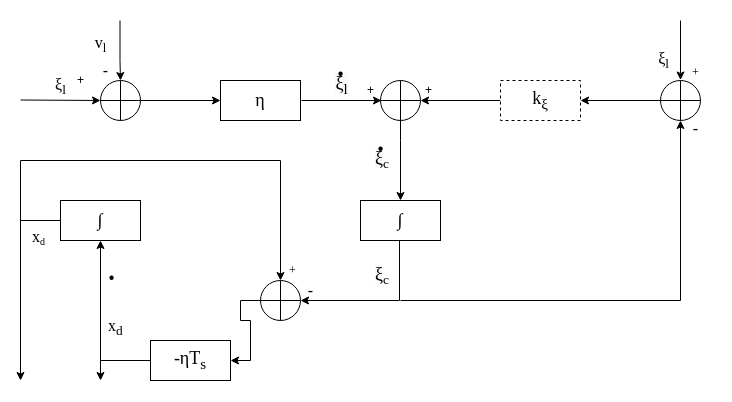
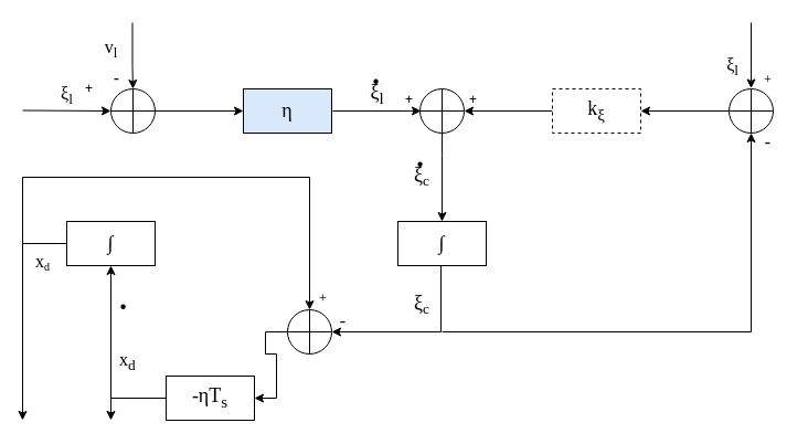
  <mxCell id="0" />
  <mxCell id="1" parent="0" />
  <mxCell id="2" value="&lt;span style=&quot;color: rgb(0 , 0 , 0) ; font-family: &amp;#34;times new roman&amp;#34; ; font-size: 18px ; font-style: normal ; font-weight: 400 ; letter-spacing: normal ; text-align: center ; text-indent: 0px ; text-transform: none ; word-spacing: 0px ; background-color: rgb(248 , 249 , 250) ; display: inline ; float: none&quot;&gt;ξ&lt;sub&gt;l&lt;/sub&gt;&lt;/span&gt;" style="edgeStyle=orthogonalEdgeStyle;rounded=0;orthogonalLoop=1;jettySize=auto;html=1;exitX=1;exitY=0.5;exitDx=0;exitDy=0;entryX=0;entryY=0.5;entryDx=0;entryDy=0;fontSize=16;fontColor=#000000;endSize=6;strokeColor=#000000;labelPosition=center;verticalLabelPosition=top;align=center;verticalAlign=bottom;" edge="1" parent="1"><mxGeometry relative="1" as="geometry"><mxPoint x="301" y="100" as="sourcePoint" /><mxPoint x="381" y="100" as="targetPoint" /></mxGeometry></mxCell>
- <mxCell id="3" value="&lt;font color=&quot;#000000&quot; face=&quot;Times New Roman&quot;&gt;&lt;span style=&quot;font-size: 18px&quot;&gt;η&lt;/span&gt;&lt;/font&gt;" style="rounded=0;whiteSpace=wrap;html=1;fontFamily=Computer Modern;fontColor=#0000FF;" parent="1" vertex="1"><mxGeometry x="220" y="80" width="80" height="40" as="geometry" /></mxCell>
+ <mxCell id="3" value="&lt;font color=&quot;#000000&quot; face=&quot;Times New Roman&quot;&gt;&lt;span style=&quot;font-size: 18px&quot;&gt;η&lt;/span&gt;&lt;/font&gt;" style="rounded=0;whiteSpace=wrap;html=1;fontFamily=Computer Modern;fontColor=#0000FF;fillColor=#dae8fc;" parent="1" vertex="1"><mxGeometry x="220" y="80" width="80" height="40" as="geometry" /></mxCell>
  <mxCell id="4" value="&lt;span style=&quot;font-size: 16px&quot;&gt;ξ&lt;sub&gt;l&lt;/sub&gt;&lt;/span&gt;" style="endArrow=classic;html=1;labelPosition=center;verticalLabelPosition=top;align=center;verticalAlign=bottom;fontFamily=Computer Modern;entryX=0;entryY=0.5;entryDx=0;entryDy=0;" parent="1" edge="1" target="6"><mxGeometry width="50" height="50" relative="1" as="geometry"><mxPoint x="20" y="99.5" as="sourcePoint" /><mxPoint x="100" y="99.5" as="targetPoint" /></mxGeometry></mxCell>
  <mxCell id="5" style="edgeStyle=orthogonalEdgeStyle;rounded=0;orthogonalLoop=1;jettySize=auto;html=1;exitX=1;exitY=0.5;exitDx=0;exitDy=0;entryX=0;entryY=0.5;entryDx=0;entryDy=0;fontSize=16;fontColor=#000000;endSize=6;strokeColor=#000000;" edge="1" parent="1" source="6" target="3"><mxGeometry relative="1" as="geometry" /></mxCell>
  <mxCell id="6" value="" style="shape=orEllipse;perimeter=ellipsePerimeter;whiteSpace=wrap;html=1;backgroundOutline=1;fontSize=12;fontColor=#000000;" vertex="1" parent="1"><mxGeometry x="100" y="80" width="40" height="40" as="geometry" /></mxCell>
  <mxCell id="7" value="&lt;span style=&quot;font-size: 16px&quot;&gt;v&lt;/span&gt;&lt;span style=&quot;font-size: 15px&quot;&gt;&lt;sub&gt;l&lt;/sub&gt;&lt;/span&gt;" style="endArrow=classic;html=1;fontFamily=Computer Modern;fontSize=18;labelPosition=center;verticalLabelPosition=top;align=center;verticalAlign=bottom;rounded=0;entryX=0.5;entryY=0;entryDx=0;entryDy=0;" edge="1" parent="1" target="6"><mxGeometry x="0.273" y="-20" width="50" height="50" relative="1" as="geometry"><mxPoint x="119.5" y="20" as="sourcePoint" /><mxPoint x="119.5" y="80" as="targetPoint" /><Array as="points"><mxPoint x="119.5" y="60" /></Array><mxPoint as="offset" /></mxGeometry></mxCell>
  <mxCell id="8" value="+" style="text;html=1;align=center;verticalAlign=middle;resizable=0;points=[];autosize=1;strokeColor=none;fillColor=none;fontSize=12;fontColor=#000000;" vertex="1" parent="1"><mxGeometry x="70" y="70" width="20" height="20" as="geometry" /></mxCell>
  <mxCell id="9" value="&lt;font style=&quot;font-size: 16px&quot;&gt;-&lt;/font&gt;" style="text;html=1;align=center;verticalAlign=middle;resizable=0;points=[];autosize=1;strokeColor=none;fillColor=none;fontSize=12;fontColor=#000000;" vertex="1" parent="1"><mxGeometry x="95" y="60" width="20" height="20" as="geometry" /></mxCell>
  <mxCell id="10" value="&lt;span style=&quot;color: rgb(0 , 0 , 0) ; font-family: &amp;#34;times new roman&amp;#34; ; font-size: 18px ; font-style: normal ; font-weight: 400 ; letter-spacing: normal ; text-align: center ; text-indent: 0px ; text-transform: none ; word-spacing: 0px ; background-color: rgb(248 , 249 , 250) ; display: inline ; float: none&quot;&gt;ξ&lt;/span&gt;&lt;sub style=&quot;color: rgb(0 , 0 , 0) ; font-family: &amp;#34;times new roman&amp;#34; ; font-style: normal ; font-weight: 400 ; letter-spacing: normal ; text-align: center ; text-indent: 0px ; text-transform: none ; word-spacing: 0px&quot;&gt;c&lt;/sub&gt;" style="edgeStyle=orthogonalEdgeStyle;rounded=0;orthogonalLoop=1;jettySize=auto;html=1;exitX=0.5;exitY=1;exitDx=0;exitDy=0;entryX=0.5;entryY=0;entryDx=0;entryDy=0;fontSize=16;fontColor=#000000;endSize=6;strokeColor=#000000;labelPosition=left;verticalLabelPosition=middle;align=right;verticalAlign=middle;" edge="1" parent="1"><mxGeometry y="-10" relative="1" as="geometry"><mxPoint x="400" y="120" as="sourcePoint" /><mxPoint x="400" y="200" as="targetPoint" /><Array as="points"><mxPoint x="400" y="140" /><mxPoint x="400" y="140" /></Array><mxPoint as="offset" /></mxGeometry></mxCell>
  <mxCell id="11" value="" style="shape=orEllipse;perimeter=ellipsePerimeter;whiteSpace=wrap;html=1;backgroundOutline=1;fontSize=16;fontColor=#000000;" vertex="1" parent="1"><mxGeometry x="380" y="80" width="40" height="40" as="geometry" /></mxCell>
  <mxCell id="12" style="edgeStyle=orthogonalEdgeStyle;rounded=0;orthogonalLoop=1;jettySize=auto;html=1;exitX=0;exitY=0.5;exitDx=0;exitDy=0;entryX=1;entryY=0.5;entryDx=0;entryDy=0;fontSize=16;fontColor=#000000;endSize=6;strokeColor=#000000;" edge="1" parent="1" source="13" target="11"><mxGeometry relative="1" as="geometry" /></mxCell>
  <mxCell id="13" value="&lt;font color=&quot;#000000&quot; face=&quot;Times New Roman&quot;&gt;&lt;span style=&quot;font-size: 18px&quot;&gt;k&lt;/span&gt;&lt;span style=&quot;font-size: 18px&quot;&gt;&lt;sub&gt;ξ&lt;/sub&gt;&lt;/span&gt;&lt;/font&gt;" style="rounded=0;whiteSpace=wrap;html=1;fontFamily=Computer Modern;fontColor=#0000FF;dashed=1;" vertex="1" parent="1"><mxGeometry x="500" y="80" width="80" height="40" as="geometry" /></mxCell>
  <mxCell id="14" value="+" style="text;html=1;align=center;verticalAlign=middle;resizable=0;points=[];autosize=1;strokeColor=none;fillColor=none;fontSize=12;fontColor=#000000;" vertex="1" parent="1"><mxGeometry x="360" y="80" width="20" height="20" as="geometry" /></mxCell>
  <mxCell id="15" value="+" style="text;html=1;align=center;verticalAlign=middle;resizable=0;points=[];autosize=1;strokeColor=none;fillColor=none;fontSize=12;fontColor=#000000;" vertex="1" parent="1"><mxGeometry x="418" y="80" width="20" height="20" as="geometry" /></mxCell>
  <mxCell id="16" value="•" style="text;html=1;align=center;verticalAlign=middle;resizable=0;points=[];autosize=1;strokeColor=none;fillColor=none;fontSize=16;fontColor=#000000;" vertex="1" parent="1"><mxGeometry x="330" y="63" width="20" height="20" as="geometry" /></mxCell>
  <mxCell id="17" value="&lt;font color=&quot;#000000&quot; face=&quot;Verdana&quot;&gt;&lt;span style=&quot;font-size: 18px&quot;&gt;∫&lt;/span&gt;&lt;/font&gt;" style="rounded=0;whiteSpace=wrap;html=1;fontFamily=Computer Modern;fontColor=#0000FF;" vertex="1" parent="1"><mxGeometry x="360" y="200" width="80" height="40" as="geometry" /></mxCell>
  <mxCell id="18" value="•" style="text;html=1;align=center;verticalAlign=middle;resizable=0;points=[];autosize=1;strokeColor=none;fillColor=none;fontSize=16;fontColor=#000000;" vertex="1" parent="1"><mxGeometry x="370" y="138" width="20" height="20" as="geometry" /></mxCell>
  <mxCell id="19" value="&lt;span style=&quot;color: rgb(0 , 0 , 0) ; font-family: &amp;#34;times new roman&amp;#34; ; font-size: 18px ; font-style: normal ; font-weight: 400 ; letter-spacing: normal ; text-align: center ; text-indent: 0px ; text-transform: none ; word-spacing: 0px ; background-color: rgb(248 , 249 , 250) ; display: inline ; float: none&quot;&gt;ξ&lt;/span&gt;&lt;sub style=&quot;color: rgb(0 , 0 , 0) ; font-family: &amp;#34;times new roman&amp;#34; ; font-style: normal ; font-weight: 400 ; letter-spacing: normal ; text-align: center ; text-indent: 0px ; text-transform: none ; word-spacing: 0px&quot;&gt;c&lt;/sub&gt;" style="edgeStyle=orthogonalEdgeStyle;rounded=0;orthogonalLoop=1;jettySize=auto;html=1;exitX=0.5;exitY=1;exitDx=0;exitDy=0;entryX=1;entryY=0.5;entryDx=0;entryDy=0;fontSize=16;fontColor=#000000;endSize=6;strokeColor=#000000;labelPosition=left;verticalLabelPosition=top;align=right;verticalAlign=bottom;" edge="1" parent="1" target="20"><mxGeometry x="-0.371" y="-9" relative="1" as="geometry"><mxPoint x="399" y="240" as="sourcePoint" /><mxPoint x="399" y="320" as="targetPoint" /><Array as="points"><mxPoint x="399" y="300" /></Array><mxPoint as="offset" /></mxGeometry></mxCell>
  <mxCell id="20" value="" style="shape=orEllipse;perimeter=ellipsePerimeter;whiteSpace=wrap;html=1;backgroundOutline=1;fontFamily=Verdana;fontSize=16;fontColor=#000000;" vertex="1" parent="1"><mxGeometry x="260" y="280" width="40" height="40" as="geometry" /></mxCell>
  <mxCell id="21" value="" style="shape=orEllipse;perimeter=ellipsePerimeter;whiteSpace=wrap;html=1;backgroundOutline=1;fontFamily=Verdana;fontSize=16;fontColor=#000000;" vertex="1" parent="1"><mxGeometry x="660" y="80" width="40" height="40" as="geometry" /></mxCell>
  <mxCell id="22" value="" style="endArrow=classic;html=1;rounded=0;fontFamily=Verdana;fontSize=16;fontColor=#000000;endSize=6;strokeColor=#000000;strokeWidth=1;entryX=1;entryY=0.5;entryDx=0;entryDy=0;" edge="1" parent="1" target="13"><mxGeometry width="50" height="50" relative="1" as="geometry"><mxPoint x="660" y="100" as="sourcePoint" /><mxPoint x="710" y="50" as="targetPoint" /></mxGeometry></mxCell>
  <mxCell id="23" value="&lt;span style=&quot;font-size: 16px&quot;&gt;ξ&lt;sub&gt;l&lt;/sub&gt;&lt;/span&gt;" style="endArrow=classic;html=1;labelPosition=left;verticalLabelPosition=middle;align=right;verticalAlign=middle;fontFamily=Computer Modern;entryX=0;entryY=0.5;entryDx=0;entryDy=0;" edge="1" parent="1"><mxGeometry x="0.344" y="-10" width="50" height="50" relative="1" as="geometry"><mxPoint x="680" y="20" as="sourcePoint" /><mxPoint x="680" y="79.5" as="targetPoint" /><mxPoint as="offset" /></mxGeometry></mxCell>
  <mxCell id="24" value="&lt;font style=&quot;font-size: 12px&quot;&gt;+&lt;/font&gt;" style="text;html=1;align=center;verticalAlign=middle;resizable=0;points=[];autosize=1;strokeColor=none;fillColor=none;fontSize=16;fontFamily=Verdana;fontColor=#000000;" vertex="1" parent="1"><mxGeometry x="680" y="55" width="30" height="30" as="geometry" /></mxCell>
  <mxCell id="25" value="" style="endArrow=classic;html=1;rounded=0;fontFamily=Verdana;fontSize=12;fontColor=#000000;endSize=6;strokeColor=#000000;strokeWidth=1;entryX=0.5;entryY=1;entryDx=0;entryDy=0;" edge="1" parent="1" target="21"><mxGeometry width="50" height="50" relative="1" as="geometry"><mxPoint x="400" y="300" as="sourcePoint" /><mxPoint x="450" y="250" as="targetPoint" /><Array as="points"><mxPoint x="680" y="300" /></Array></mxGeometry></mxCell>
  <mxCell id="26" value="&lt;font style=&quot;font-size: 16px&quot;&gt;-&lt;/font&gt;" style="text;html=1;align=center;verticalAlign=middle;resizable=0;points=[];autosize=1;strokeColor=none;fillColor=none;fontSize=12;fontFamily=Verdana;fontColor=#000000;" vertex="1" parent="1"><mxGeometry x="685" y="118" width="20" height="20" as="geometry" /></mxCell>
  <mxCell id="27" value="&lt;span style=&quot;color: rgb(0 , 0 , 0) ; font-family: &amp;#34;computer modern&amp;#34; ; font-size: 16px ; font-style: normal ; font-weight: 400 ; letter-spacing: normal ; text-align: center ; text-indent: 0px ; text-transform: none ; word-spacing: 0px ; background-color: rgb(255 , 255 , 255) ; display: inline ; float: none&quot;&gt;x&lt;/span&gt;&lt;sub style=&quot;color: rgb(0 , 0 , 0) ; font-family: &amp;#34;computer modern&amp;#34; ; font-style: normal ; font-weight: 400 ; letter-spacing: normal ; text-align: center ; text-indent: 0px ; text-transform: none ; word-spacing: 0px ; background-color: rgb(255 , 255 , 255)&quot;&gt;d&lt;/sub&gt;" style="edgeStyle=orthogonalEdgeStyle;rounded=0;orthogonalLoop=1;jettySize=auto;html=1;exitX=0;exitY=0.5;exitDx=0;exitDy=0;fontFamily=Verdana;fontSize=12;fontColor=#000000;startArrow=none;startFill=0;endArrow=classic;endFill=1;endSize=6;strokeColor=#000000;strokeWidth=1;labelPosition=right;verticalLabelPosition=top;align=left;verticalAlign=bottom;" edge="1" parent="1" source="28"><mxGeometry x="-0.3" y="10" relative="1" as="geometry"><mxPoint x="20" y="380" as="targetPoint" /><Array as="points"><mxPoint x="20" y="220" /></Array><mxPoint as="offset" /></mxGeometry></mxCell>
  <mxCell id="28" value="&lt;font color=&quot;#000000&quot; face=&quot;Verdana&quot;&gt;&lt;span style=&quot;font-size: 18px&quot;&gt;∫&lt;/span&gt;&lt;/font&gt;" style="rounded=0;whiteSpace=wrap;html=1;fontFamily=Computer Modern;fontColor=#0000FF;" vertex="1" parent="1"><mxGeometry x="60" y="200" width="80" height="40" as="geometry" /></mxCell>
  <mxCell id="29" style="edgeStyle=orthogonalEdgeStyle;rounded=0;orthogonalLoop=1;jettySize=auto;html=1;exitX=1;exitY=0.5;exitDx=0;exitDy=0;entryX=0;entryY=0.5;entryDx=0;entryDy=0;fontFamily=Verdana;fontSize=16;fontColor=#000000;endArrow=none;endFill=0;endSize=6;strokeColor=#000000;strokeWidth=1;startArrow=classic;startFill=1;" edge="1" parent="1" source="32" target="20"><mxGeometry relative="1" as="geometry" /></mxCell>
  <mxCell id="30" style="edgeStyle=orthogonalEdgeStyle;rounded=0;orthogonalLoop=1;jettySize=auto;html=1;exitX=0;exitY=0.5;exitDx=0;exitDy=0;entryX=0.5;entryY=1;entryDx=0;entryDy=0;fontFamily=Verdana;fontSize=16;fontColor=#000000;startArrow=none;startFill=0;endArrow=classic;endFill=1;endSize=6;strokeColor=#000000;strokeWidth=1;" edge="1" parent="1" source="32" target="28"><mxGeometry relative="1" as="geometry" /></mxCell>
  <mxCell id="31" value="&lt;span style=&quot;font-family: &amp;#34;computer modern&amp;#34;&quot;&gt;x&lt;/span&gt;&lt;sub style=&quot;font-family: &amp;#34;computer modern&amp;#34;&quot;&gt;d&lt;/sub&gt;" style="edgeLabel;html=1;align=left;verticalAlign=bottom;resizable=0;points=[];fontSize=16;fontFamily=Verdana;fontColor=#000000;labelPosition=right;verticalLabelPosition=top;spacing=3;" vertex="1" connectable="0" parent="30"><mxGeometry x="-0.18" relative="1" as="geometry"><mxPoint x="5" y="1" as="offset" /></mxGeometry></mxCell>
  <mxCell id="32" value="&lt;font color=&quot;#000000&quot; face=&quot;Times New Roman&quot;&gt;&lt;span style=&quot;font-size: 18px&quot;&gt;-ηT&lt;sub&gt;s&lt;/sub&gt;&lt;/span&gt;&lt;/font&gt;" style="rounded=0;whiteSpace=wrap;html=1;fontFamily=Computer Modern;fontColor=#0000FF;" vertex="1" parent="1"><mxGeometry x="150" y="340" width="80" height="40" as="geometry" /></mxCell>
  <mxCell id="33" value="-" style="text;html=1;align=center;verticalAlign=middle;resizable=0;points=[];autosize=1;strokeColor=none;fillColor=none;fontSize=16;fontFamily=Verdana;fontColor=#000000;" vertex="1" parent="1"><mxGeometry x="300" y="280" width="20" height="20" as="geometry" /></mxCell>
  <mxCell id="34" value="•" style="text;html=1;align=center;verticalAlign=middle;resizable=0;points=[];autosize=1;strokeColor=none;fillColor=none;fontSize=16;fontColor=#000000;" vertex="1" parent="1"><mxGeometry x="101" y="267" width="20" height="20" as="geometry" /></mxCell>
  <mxCell id="35" value="" style="endArrow=classic;html=1;rounded=0;fontFamily=Verdana;fontSize=12;fontColor=#000000;endSize=6;strokeColor=#000000;strokeWidth=1;entryX=0.5;entryY=0;entryDx=0;entryDy=0;" edge="1" parent="1" target="20"><mxGeometry width="50" height="50" relative="1" as="geometry"><mxPoint x="20" y="220" as="sourcePoint" /><mxPoint x="70" y="170" as="targetPoint" /><Array as="points"><mxPoint x="20" y="160" /><mxPoint x="280" y="160" /></Array></mxGeometry></mxCell>
  <mxCell id="36" value="+" style="text;html=1;align=center;verticalAlign=middle;resizable=0;points=[];autosize=1;strokeColor=none;fillColor=none;fontSize=12;fontFamily=Verdana;fontColor=#000000;" vertex="1" parent="1"><mxGeometry x="277" y="260" width="30" height="20" as="geometry" /></mxCell>
  <mxCell id="37" value="" style="endArrow=classic;html=1;rounded=0;fontFamily=Verdana;fontSize=12;fontColor=#000000;endSize=6;strokeColor=#000000;strokeWidth=1;" edge="1" parent="1"><mxGeometry width="50" height="50" relative="1" as="geometry"><mxPoint x="100" y="300" as="sourcePoint" /><mxPoint x="100" y="380" as="targetPoint" /></mxGeometry></mxCell>
